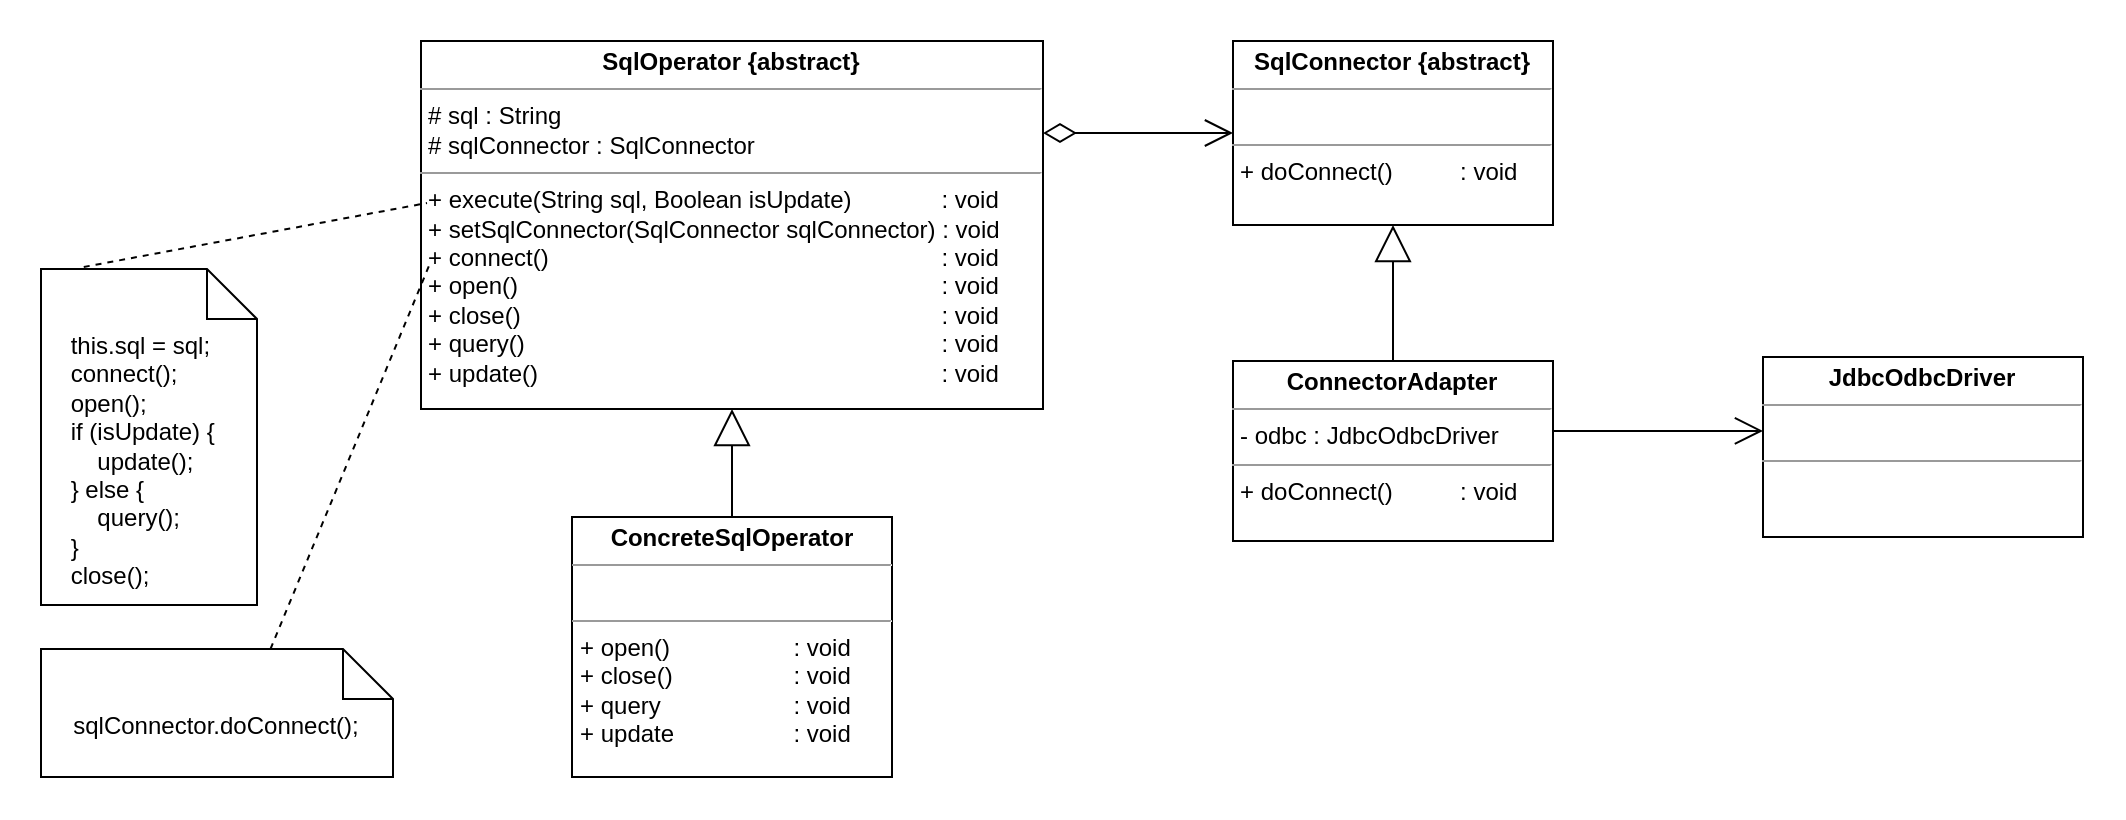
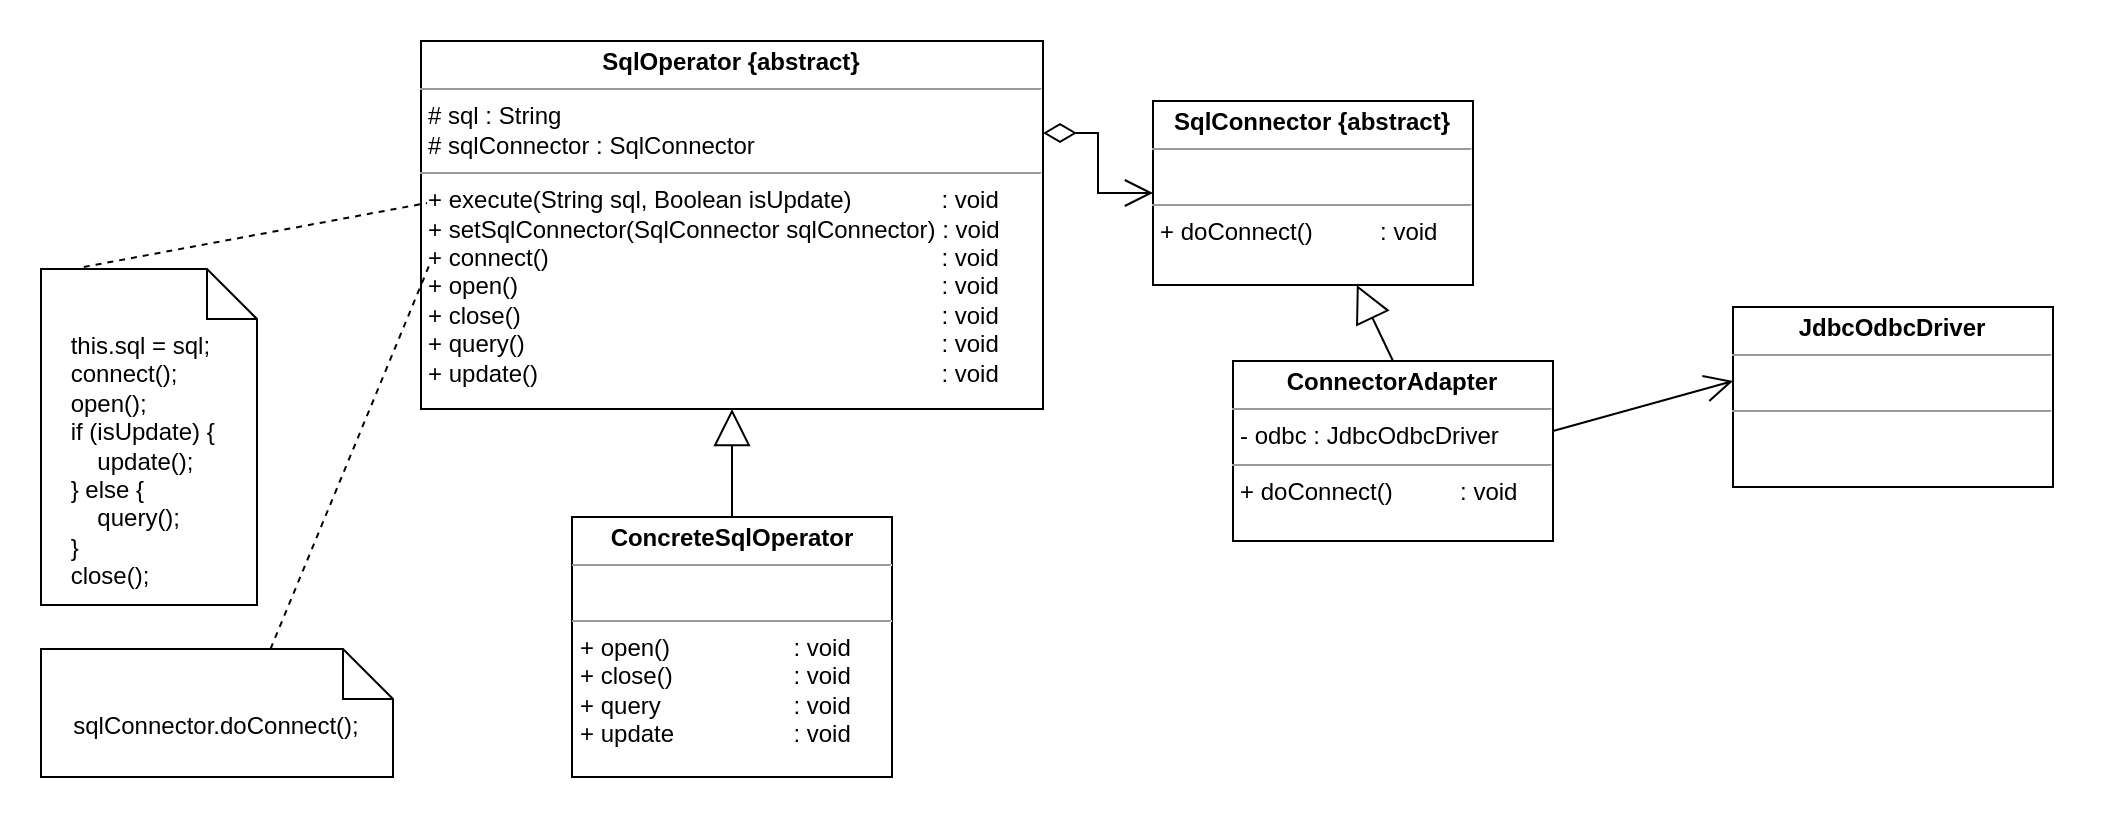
  <mxCell id="0" />
  <mxCell id="1" parent="0" />
  <mxCell id="2" value="&lt;p style=&quot;margin:0px;margin-top:4px;text-align:center;&quot;&gt;&lt;b&gt;SqlOperator {abstract}&lt;/b&gt;&lt;/p&gt;&lt;hr size=&quot;1&quot;&gt;&lt;p style=&quot;margin:0px;margin-left:4px;&quot;&gt;# sql : String&lt;/p&gt;&lt;p style=&quot;margin:0px;margin-left:4px;&quot;&gt;# sqlConnector : SqlConnector&lt;/p&gt;&lt;hr size=&quot;1&quot;&gt;&lt;p style=&quot;margin:0px;margin-left:4px;&quot;&gt;+ execute(String sql, Boolean isUpdate) &lt;span style=&quot;white-space: pre;&quot;&gt;&#09;&lt;/span&gt;&amp;nbsp; &amp;nbsp; &amp;nbsp;: void&lt;br&gt;&lt;/p&gt;&lt;p style=&quot;margin:0px;margin-left:4px;&quot;&gt;+ setSqlConnector(SqlConnector sqlConnector) : void&lt;/p&gt;&lt;p style=&quot;margin:0px;margin-left:4px;&quot;&gt;+ connect() &lt;span style=&quot;white-space: pre;&quot;&gt;&#09;&lt;/span&gt;&lt;span style=&quot;white-space: pre;&quot;&gt;&#09;&lt;/span&gt;&lt;span style=&quot;white-space: pre;&quot;&gt;&#09;&lt;/span&gt;&lt;span style=&quot;white-space: pre;&quot;&gt;&#09;&lt;/span&gt;&lt;span style=&quot;white-space: pre;&quot;&gt;&#09;&lt;/span&gt;&lt;span style=&quot;white-space: pre;&quot;&gt;&#09;&lt;/span&gt;&lt;span style=&quot;white-space: pre;&quot;&gt;&#09;&lt;/span&gt;&amp;nbsp; &amp;nbsp; &amp;nbsp;: void&lt;/p&gt;&lt;p style=&quot;margin:0px;margin-left:4px;&quot;&gt;+ open() &lt;span style=&quot;white-space: pre;&quot;&gt;&#09;&lt;/span&gt;&lt;span style=&quot;white-space: pre;&quot;&gt;&#09;&lt;/span&gt;&lt;span style=&quot;white-space: pre;&quot;&gt;&#09;&lt;/span&gt;&lt;span style=&quot;white-space: pre;&quot;&gt;&#09;&lt;/span&gt;&lt;span style=&quot;white-space: pre;&quot;&gt;&#09;&lt;/span&gt;&lt;span style=&quot;white-space: pre;&quot;&gt;&#09;&lt;/span&gt;&lt;span style=&quot;white-space: pre;&quot;&gt;&#09;&lt;/span&gt;&lt;span style=&quot;white-space: pre;&quot;&gt;&#09;&lt;/span&gt;&amp;nbsp; &amp;nbsp; &amp;nbsp;: void&lt;/p&gt;&lt;p style=&quot;margin:0px;margin-left:4px;&quot;&gt;+ close() &lt;span style=&quot;white-space: pre;&quot;&gt;&#09;&lt;/span&gt;&lt;span style=&quot;white-space: pre;&quot;&gt;&#09;&lt;/span&gt;&lt;span style=&quot;white-space: pre;&quot;&gt;&#09;&lt;/span&gt;&lt;span style=&quot;white-space: pre;&quot;&gt;&#09;&lt;/span&gt;&lt;span style=&quot;white-space: pre;&quot;&gt;&#09;&lt;/span&gt;&lt;span style=&quot;white-space: pre;&quot;&gt;&#09;&lt;/span&gt;&lt;span style=&quot;white-space: pre;&quot;&gt;&#09;&lt;/span&gt;&lt;span style=&quot;white-space: pre;&quot;&gt;&#09;&lt;/span&gt;&amp;nbsp; &amp;nbsp; &amp;nbsp;: void&lt;/p&gt;&lt;p style=&quot;margin:0px;margin-left:4px;&quot;&gt;+ query() &lt;span style=&quot;white-space: pre;&quot;&gt;&#09;&lt;/span&gt;&lt;span style=&quot;white-space: pre;&quot;&gt;&#09;&lt;/span&gt;&lt;span style=&quot;white-space: pre;&quot;&gt;&#09;&lt;/span&gt;&lt;span style=&quot;white-space: pre;&quot;&gt;&#09;&lt;/span&gt;&lt;span style=&quot;white-space: pre;&quot;&gt;&#09;&lt;/span&gt;&lt;span style=&quot;white-space: pre;&quot;&gt;&#09;&lt;/span&gt;&lt;span style=&quot;white-space: pre;&quot;&gt;&#09;&lt;/span&gt;&amp;nbsp; &amp;nbsp; &amp;nbsp;: void&amp;nbsp;&lt;/p&gt;&lt;p style=&quot;margin:0px;margin-left:4px;&quot;&gt;+ update() &lt;span style=&quot;white-space: pre;&quot;&gt;&#09;&lt;/span&gt;&lt;span style=&quot;white-space: pre;&quot;&gt;&#09;&lt;/span&gt;&lt;span style=&quot;white-space: pre;&quot;&gt;&#09;&lt;/span&gt;&lt;span style=&quot;white-space: pre;&quot;&gt;&#09;&lt;/span&gt;&lt;span style=&quot;white-space: pre;&quot;&gt;&#09;&lt;/span&gt;&lt;span style=&quot;white-space: pre;&quot;&gt;&#09;&lt;/span&gt;&lt;span style=&quot;white-space: pre;&quot;&gt;&#09;&lt;/span&gt;&amp;nbsp; &amp;nbsp; &amp;nbsp;: void&lt;/p&gt;" style="verticalAlign=top;align=left;overflow=fill;fontSize=12;fontFamily=Helvetica;html=1;" vertex="1" parent="1"><mxGeometry x="210" y="20" width="311" height="184" as="geometry" /></mxCell>
- <mxCell id="3" value="&lt;p style=&quot;margin:0px;margin-top:4px;text-align:center;&quot;&gt;&lt;b&gt;SqlConnector {abstract}&lt;/b&gt;&lt;/p&gt;&lt;hr size=&quot;1&quot;&gt;&lt;p style=&quot;margin:0px;margin-left:4px;&quot;&gt;&amp;nbsp;&lt;span style=&quot;white-space: pre;&quot;&gt;&#09;&lt;/span&gt;&lt;/p&gt;&lt;hr size=&quot;1&quot;&gt;&lt;p style=&quot;margin:0px;margin-left:4px;&quot;&gt;+ doConnect() &lt;span style=&quot;white-space: pre;&quot;&gt;&#09;&lt;/span&gt;&amp;nbsp;: void&lt;/p&gt;" style="verticalAlign=top;align=left;overflow=fill;fontSize=12;fontFamily=Helvetica;html=1;" vertex="1" parent="1"><mxGeometry x="616" y="20" width="160" height="92" as="geometry" /></mxCell>
+ <mxCell id="3" value="&lt;p style=&quot;margin:0px;margin-top:4px;text-align:center;&quot;&gt;&lt;b&gt;SqlConnector {abstract}&lt;/b&gt;&lt;/p&gt;&lt;hr size=&quot;1&quot;&gt;&lt;p style=&quot;margin:0px;margin-left:4px;&quot;&gt;&amp;nbsp;&lt;span style=&quot;white-space: pre;&quot;&gt;&#09;&lt;/span&gt;&lt;/p&gt;&lt;hr size=&quot;1&quot;&gt;&lt;p style=&quot;margin:0px;margin-left:4px;&quot;&gt;+ doConnect() &lt;span style=&quot;white-space: pre;&quot;&gt;&#09;&lt;/span&gt;&amp;nbsp;: void&lt;/p&gt;" style="verticalAlign=top;align=left;overflow=fill;fontSize=12;fontFamily=Helvetica;html=1;" vertex="1" parent="1"><mxGeometry x="576" y="50" width="160" height="92" as="geometry" /></mxCell>
  <mxCell id="4" value="&amp;nbsp; &amp;nbsp; this.sql = sql;&lt;br&gt;&amp;nbsp; &amp;nbsp; connect();&amp;nbsp;&lt;br&gt;&amp;nbsp; &amp;nbsp; open();&lt;br&gt;&amp;nbsp; &amp;nbsp; if (isUpdate) {&lt;br&gt;&amp;nbsp; &amp;nbsp; &amp;nbsp; &amp;nbsp; update();&lt;br&gt;&amp;nbsp; &amp;nbsp; } else {&lt;br&gt;&amp;nbsp; &amp;nbsp; &amp;nbsp; &amp;nbsp; query();&lt;br&gt;&amp;nbsp; &amp;nbsp; }&lt;br&gt;&amp;nbsp; &amp;nbsp; close();" style="shape=note2;boundedLbl=1;whiteSpace=wrap;html=1;size=25;verticalAlign=top;align=left;" vertex="1" parent="1"><mxGeometry x="20" y="134" width="108" height="168" as="geometry" /></mxCell>
  <mxCell id="5" value="sqlConnector.doConnect();" style="shape=note2;boundedLbl=1;whiteSpace=wrap;html=1;size=25;verticalAlign=top;align=center;" vertex="1" parent="1"><mxGeometry x="20" y="324" width="176" height="64" as="geometry" /></mxCell>
  <mxCell id="6" value="" style="endArrow=none;html=1;rounded=0;exitX=0.198;exitY=-0.006;exitDx=0;exitDy=0;exitPerimeter=0;dashed=1;" edge="1" parent="1" source="4"><mxGeometry relative="1" as="geometry"><mxPoint x="301" y="276" as="sourcePoint" /><mxPoint x="213" y="101" as="targetPoint" /></mxGeometry></mxCell>
  <mxCell id="7" value="" style="endArrow=none;html=1;rounded=0;dashed=1;exitX=0.652;exitY=0;exitDx=0;exitDy=0;exitPerimeter=0;" edge="1" parent="1" source="5"><mxGeometry relative="1" as="geometry"><mxPoint x="417" y="314" as="sourcePoint" /><mxPoint x="215" y="130" as="targetPoint" /></mxGeometry></mxCell>
  <mxCell id="8" value="" style="endArrow=open;html=1;endSize=12;startArrow=diamondThin;startSize=14;startFill=0;edgeStyle=orthogonalEdgeStyle;align=left;verticalAlign=bottom;rounded=0;exitX=1;exitY=0.25;exitDx=0;exitDy=0;entryX=0;entryY=0.5;entryDx=0;entryDy=0;" edge="1" parent="1" source="2" target="3"><mxGeometry x="-1" y="3" relative="1" as="geometry"><mxPoint x="534" y="297" as="sourcePoint" /><mxPoint x="606" y="66" as="targetPoint" /></mxGeometry></mxCell>
  <mxCell id="9" value="&lt;p style=&quot;margin:0px;margin-top:4px;text-align:center;&quot;&gt;&lt;b&gt;ConnectorAdapter&lt;/b&gt;&lt;/p&gt;&lt;hr size=&quot;1&quot;&gt;&lt;p style=&quot;margin:0px;margin-left:4px;&quot;&gt;- odbc : JdbcOdbcDriver&lt;/p&gt;&lt;hr size=&quot;1&quot;&gt;&lt;p style=&quot;margin:0px;margin-left:4px;&quot;&gt;+ doConnect()&lt;span style=&quot;white-space: pre;&quot;&gt;&#09;&lt;/span&gt;&lt;span style=&quot;white-space: pre;&quot;&gt;&#09;&lt;/span&gt; : void&lt;br&gt;&lt;/p&gt;" style="verticalAlign=top;align=left;overflow=fill;fontSize=12;fontFamily=Helvetica;html=1;" vertex="1" parent="1"><mxGeometry x="616" y="180" width="160" height="90" as="geometry" /></mxCell>
- <mxCell id="10" value="&lt;p style=&quot;margin:0px;margin-top:4px;text-align:center;&quot;&gt;&lt;b&gt;JdbcOdbcDriver&lt;/b&gt;&lt;/p&gt;&lt;hr size=&quot;1&quot;&gt;&lt;p style=&quot;margin:0px;margin-left:4px;&quot;&gt;&amp;nbsp;&lt;/p&gt;&lt;hr size=&quot;1&quot;&gt;&lt;p style=&quot;margin:0px;margin-left:4px;&quot;&gt;&amp;nbsp;&lt;/p&gt;" style="verticalAlign=top;align=left;overflow=fill;fontSize=12;fontFamily=Helvetica;html=1;" vertex="1" parent="1"><mxGeometry x="881" y="178" width="160" height="90" as="geometry" /></mxCell>
+ <mxCell id="10" value="&lt;p style=&quot;margin:0px;margin-top:4px;text-align:center;&quot;&gt;&lt;b&gt;JdbcOdbcDriver&lt;/b&gt;&lt;/p&gt;&lt;hr size=&quot;1&quot;&gt;&lt;p style=&quot;margin:0px;margin-left:4px;&quot;&gt;&amp;nbsp;&lt;/p&gt;&lt;hr size=&quot;1&quot;&gt;&lt;p style=&quot;margin:0px;margin-left:4px;&quot;&gt;&amp;nbsp;&lt;/p&gt;" style="verticalAlign=top;align=left;overflow=fill;fontSize=12;fontFamily=Helvetica;html=1;" vertex="1" parent="1"><mxGeometry x="866" y="153" width="160" height="90" as="geometry" /></mxCell>
  <mxCell id="11" value="" style="endArrow=open;endFill=1;endSize=12;html=1;rounded=0;entryX=0;entryY=0.411;entryDx=0;entryDy=0;entryPerimeter=0;exitX=1;exitY=0.389;exitDx=0;exitDy=0;exitPerimeter=0;" edge="1" parent="1" source="9" target="10"><mxGeometry width="160" relative="1" as="geometry"><mxPoint x="785" y="215" as="sourcePoint" /><mxPoint x="876" y="214" as="targetPoint" /></mxGeometry></mxCell>
  <mxCell id="12" value="" style="endArrow=block;endSize=16;endFill=0;html=1;rounded=0;exitX=0.5;exitY=0;exitDx=0;exitDy=0;" edge="1" parent="1" source="9" target="3"><mxGeometry width="160" relative="1" as="geometry"><mxPoint x="611" y="405" as="sourcePoint" /><mxPoint x="771" y="405" as="targetPoint" /></mxGeometry></mxCell>
  <mxCell id="13" value="&lt;p style=&quot;margin:0px;margin-top:4px;text-align:center;&quot;&gt;&lt;b&gt;ConcreteSqlOperator&lt;/b&gt;&lt;/p&gt;&lt;hr size=&quot;1&quot;&gt;&lt;p style=&quot;margin:0px;margin-left:4px;&quot;&gt;&amp;nbsp;&lt;/p&gt;&lt;hr size=&quot;1&quot;&gt;&lt;p style=&quot;margin:0px;margin-left:4px;&quot;&gt;+ open() &lt;span style=&quot;white-space: pre;&quot;&gt;&#09;&lt;/span&gt;&lt;span style=&quot;white-space: pre;&quot;&gt;&#09;&lt;/span&gt;&lt;span style=&quot;white-space: pre;&quot;&gt;&#09;&lt;/span&gt;: void&lt;/p&gt;&lt;p style=&quot;margin:0px;margin-left:4px;&quot;&gt;+ close() &lt;span style=&quot;white-space: pre;&quot;&gt;&#09;&lt;/span&gt;&lt;span style=&quot;white-space: pre;&quot;&gt;&#09;&lt;/span&gt;&lt;span style=&quot;white-space: pre;&quot;&gt;&#09;&lt;/span&gt;: void&lt;/p&gt;&lt;p style=&quot;margin:0px;margin-left:4px;&quot;&gt;+ query &lt;span style=&quot;white-space: pre;&quot;&gt;&#09;&lt;/span&gt;&lt;span style=&quot;white-space: pre;&quot;&gt;&#09;&lt;/span&gt;&lt;span style=&quot;white-space: pre;&quot;&gt;&#09;&lt;/span&gt;: void&lt;/p&gt;&lt;p style=&quot;margin:0px;margin-left:4px;&quot;&gt;+ update &lt;span style=&quot;white-space: pre;&quot;&gt;&#09;&lt;/span&gt;&lt;span style=&quot;white-space: pre;&quot;&gt;&#09;&lt;/span&gt;&lt;span style=&quot;white-space: pre;&quot;&gt;&#09;&lt;/span&gt;: void&lt;/p&gt;" style="verticalAlign=top;align=left;overflow=fill;fontSize=12;fontFamily=Helvetica;html=1;" vertex="1" parent="1"><mxGeometry x="285.5" y="258" width="160" height="130" as="geometry" /></mxCell>
  <mxCell id="14" value="" style="endArrow=block;endSize=16;endFill=0;html=1;rounded=0;exitX=0.5;exitY=0;exitDx=0;exitDy=0;entryX=0.5;entryY=1;entryDx=0;entryDy=0;" edge="1" parent="1" source="13" target="2"><mxGeometry width="160" relative="1" as="geometry"><mxPoint x="478" y="438" as="sourcePoint" /><mxPoint x="503" y="237" as="targetPoint" /></mxGeometry></mxCell>
